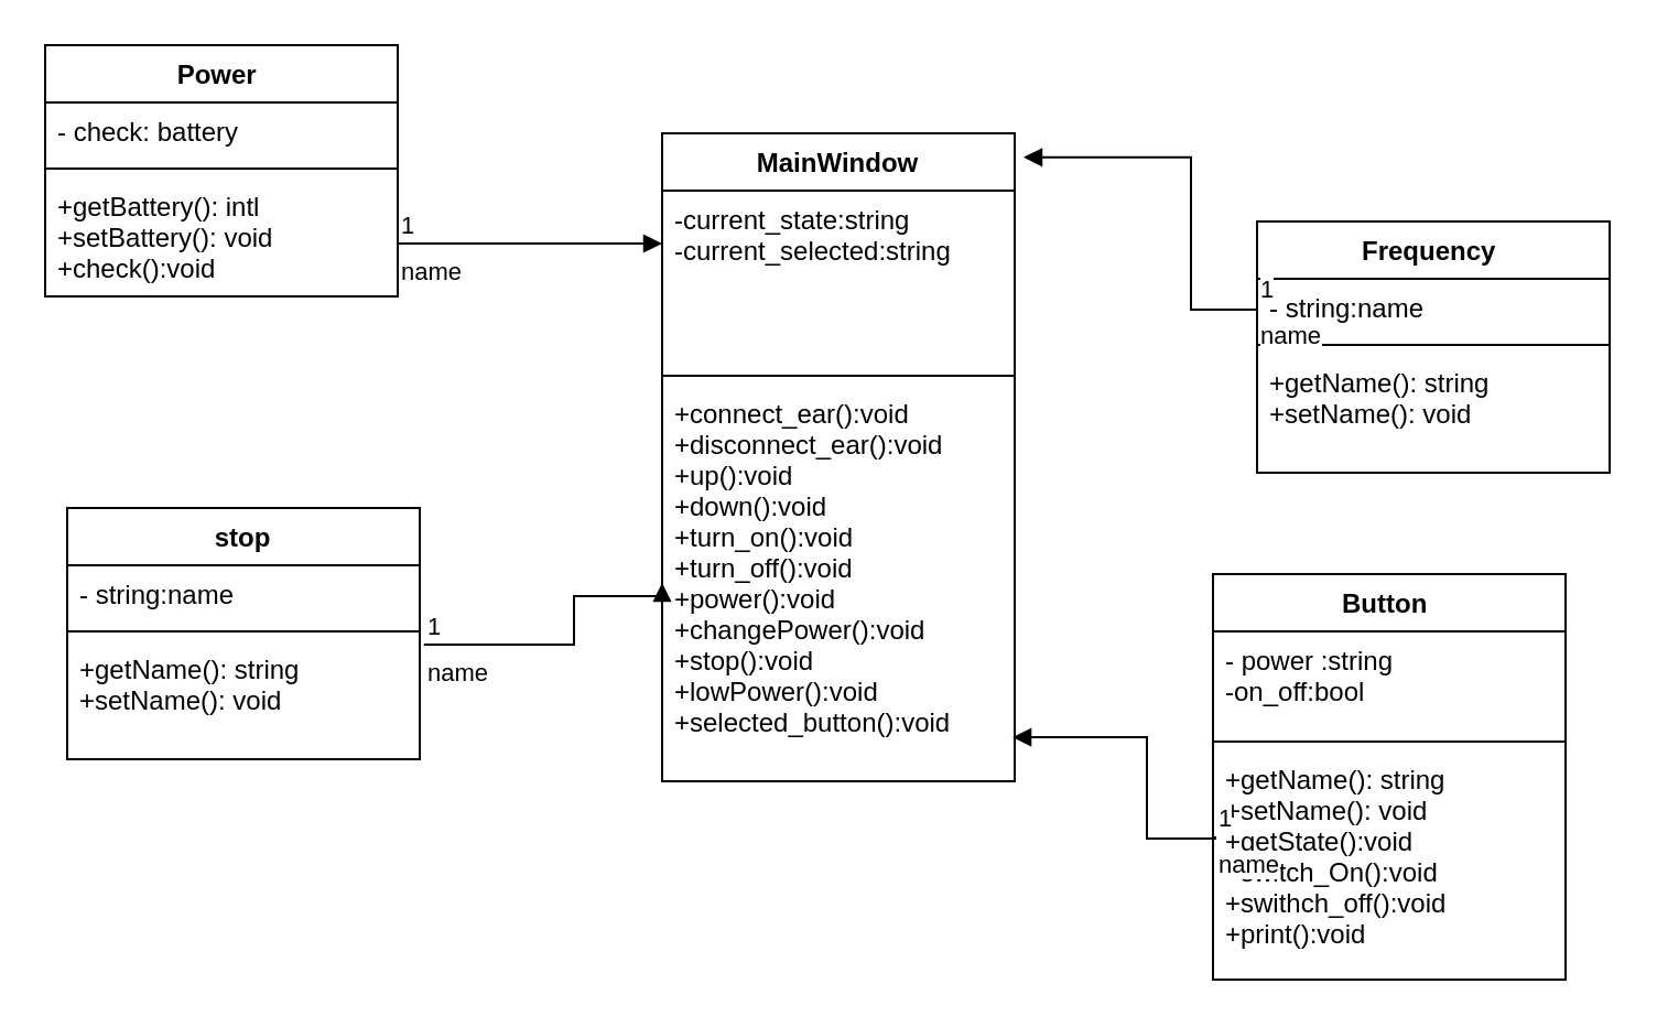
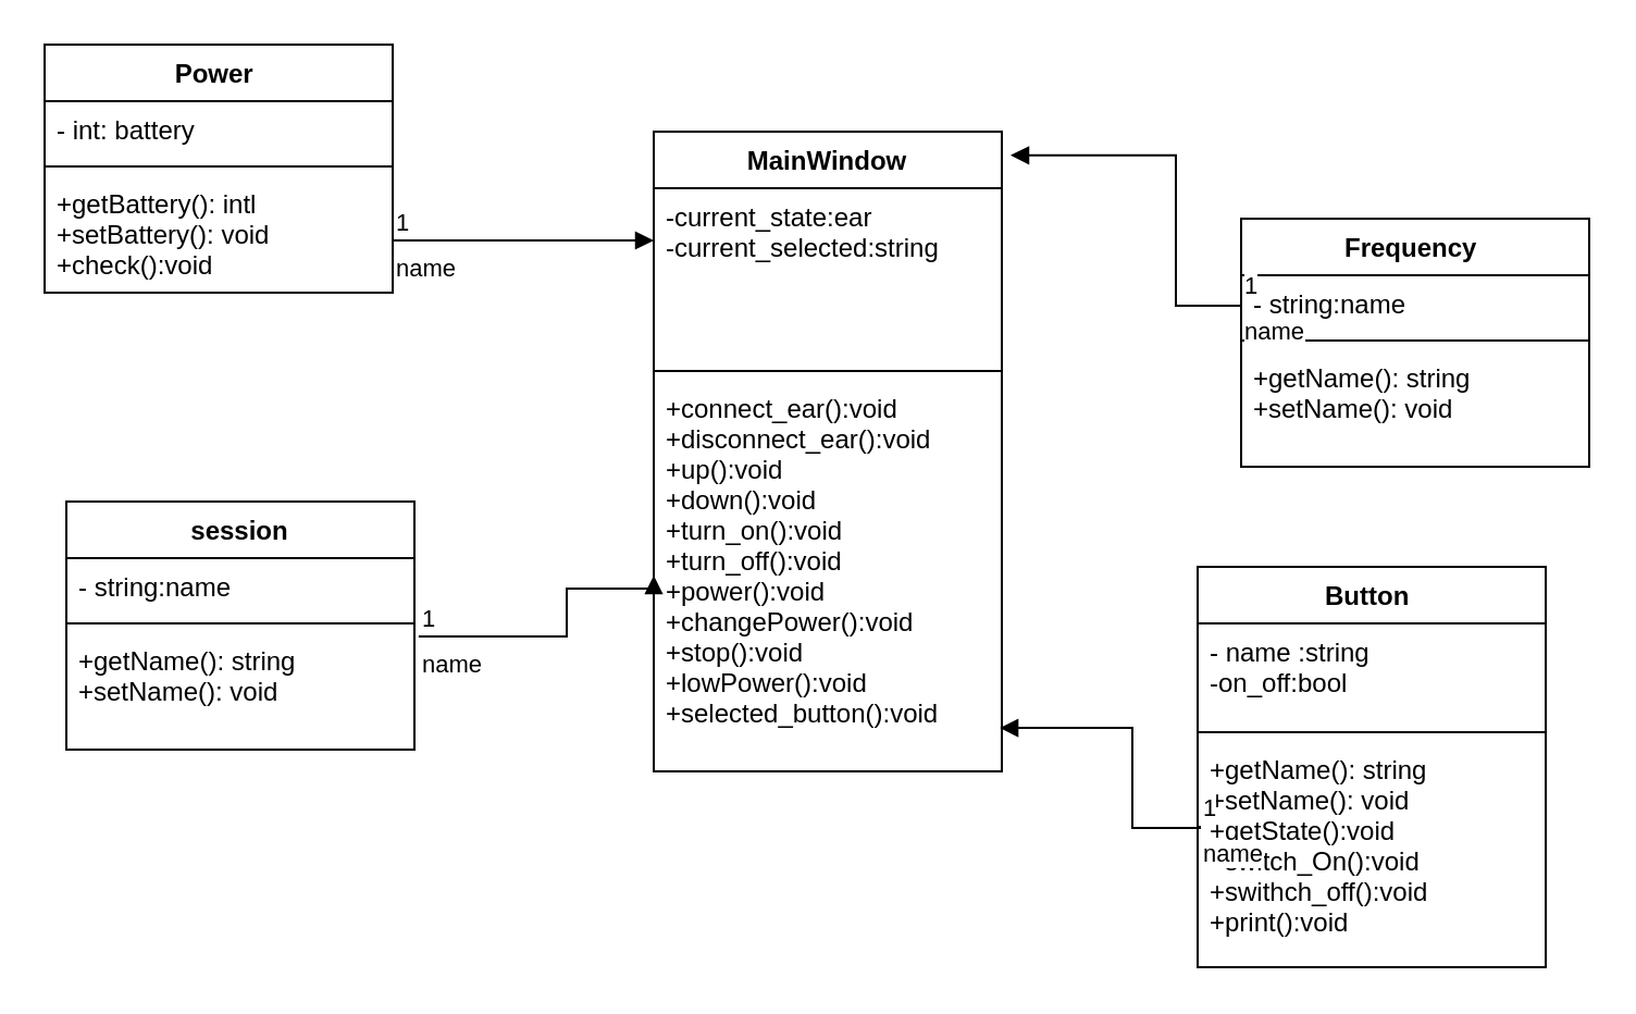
  <mxCell id="0" />
  <mxCell id="1" parent="0" />
  <mxCell id="2" value="Power " style="swimlane;fontStyle=1;align=center;verticalAlign=top;childLayout=stackLayout;horizontal=1;startSize=26;horizontalStack=0;resizeParent=1;resizeParentMax=0;resizeLast=0;collapsible=1;marginBottom=0;" vertex="1" parent="1"><mxGeometry x="20" y="20" width="160" height="114" as="geometry" /></mxCell>
- <mxCell id="3" value="- check: battery " style="text;strokeColor=none;fillColor=none;align=left;verticalAlign=top;spacingLeft=4;spacingRight=4;overflow=hidden;rotatable=0;points=[[0,0.5],[1,0.5]];portConstraint=eastwest;" vertex="1" parent="2"><mxGeometry y="26" width="160" height="26" as="geometry" /></mxCell>
+ <mxCell id="3" value="- int: battery " style="text;strokeColor=none;fillColor=none;align=left;verticalAlign=top;spacingLeft=4;spacingRight=4;overflow=hidden;rotatable=0;points=[[0,0.5],[1,0.5]];portConstraint=eastwest;" vertex="1" parent="2"><mxGeometry y="26" width="160" height="26" as="geometry" /></mxCell>
  <mxCell id="4" value="" style="line;strokeWidth=1;fillColor=none;align=left;verticalAlign=middle;spacingTop=-1;spacingLeft=3;spacingRight=3;rotatable=0;labelPosition=right;points=[];portConstraint=eastwest;strokeColor=inherit;" vertex="1" parent="2"><mxGeometry y="52" width="160" height="8" as="geometry" /></mxCell>
  <mxCell id="5" value="+getBattery(): intl&#10;+setBattery(): void &#10;+check():void" style="text;strokeColor=none;fillColor=none;align=left;verticalAlign=top;spacingLeft=4;spacingRight=4;overflow=hidden;rotatable=0;points=[[0,0.5],[1,0.5]];portConstraint=eastwest;" vertex="1" parent="2"><mxGeometry y="60" width="160" height="54" as="geometry" /></mxCell>
- <mxCell id="6" value="stop" style="swimlane;fontStyle=1;align=center;verticalAlign=top;childLayout=stackLayout;horizontal=1;startSize=26;horizontalStack=0;resizeParent=1;resizeParentMax=0;resizeLast=0;collapsible=1;marginBottom=0;" vertex="1" parent="1"><mxGeometry x="30" y="230" width="160" height="114" as="geometry" /></mxCell>
+ <mxCell id="6" value="session" style="swimlane;fontStyle=1;align=center;verticalAlign=top;childLayout=stackLayout;horizontal=1;startSize=26;horizontalStack=0;resizeParent=1;resizeParentMax=0;resizeLast=0;collapsible=1;marginBottom=0;" vertex="1" parent="1"><mxGeometry x="30" y="230" width="160" height="114" as="geometry" /></mxCell>
  <mxCell id="7" value="- string:name " style="text;strokeColor=none;fillColor=none;align=left;verticalAlign=top;spacingLeft=4;spacingRight=4;overflow=hidden;rotatable=0;points=[[0,0.5],[1,0.5]];portConstraint=eastwest;" vertex="1" parent="6"><mxGeometry y="26" width="160" height="26" as="geometry" /></mxCell>
  <mxCell id="8" value="" style="line;strokeWidth=1;fillColor=none;align=left;verticalAlign=middle;spacingTop=-1;spacingLeft=3;spacingRight=3;rotatable=0;labelPosition=right;points=[];portConstraint=eastwest;strokeColor=inherit;" vertex="1" parent="6"><mxGeometry y="52" width="160" height="8" as="geometry" /></mxCell>
  <mxCell id="9" value="+getName(): string&#10;+setName(): void " style="text;strokeColor=none;fillColor=none;align=left;verticalAlign=top;spacingLeft=4;spacingRight=4;overflow=hidden;rotatable=0;points=[[0,0.5],[1,0.5]];portConstraint=eastwest;" vertex="1" parent="6"><mxGeometry y="60" width="160" height="54" as="geometry" /></mxCell>
  <mxCell id="10" value="Frequency " style="swimlane;fontStyle=1;align=center;verticalAlign=top;childLayout=stackLayout;horizontal=1;startSize=26;horizontalStack=0;resizeParent=1;resizeParentMax=0;resizeLast=0;collapsible=1;marginBottom=0;" vertex="1" parent="1"><mxGeometry x="570" y="100" width="160" height="114" as="geometry" /></mxCell>
  <mxCell id="11" value="- string:name " style="text;strokeColor=none;fillColor=none;align=left;verticalAlign=top;spacingLeft=4;spacingRight=4;overflow=hidden;rotatable=0;points=[[0,0.5],[1,0.5]];portConstraint=eastwest;" vertex="1" parent="10"><mxGeometry y="26" width="160" height="26" as="geometry" /></mxCell>
  <mxCell id="12" value="" style="line;strokeWidth=1;fillColor=none;align=left;verticalAlign=middle;spacingTop=-1;spacingLeft=3;spacingRight=3;rotatable=0;labelPosition=right;points=[];portConstraint=eastwest;strokeColor=inherit;" vertex="1" parent="10"><mxGeometry y="52" width="160" height="8" as="geometry" /></mxCell>
  <mxCell id="13" value="+getName(): string&#10;+setName(): void " style="text;strokeColor=none;fillColor=none;align=left;verticalAlign=top;spacingLeft=4;spacingRight=4;overflow=hidden;rotatable=0;points=[[0,0.5],[1,0.5]];portConstraint=eastwest;" vertex="1" parent="10"><mxGeometry y="60" width="160" height="54" as="geometry" /></mxCell>
  <mxCell id="14" value="MainWindow" style="swimlane;fontStyle=1;align=center;verticalAlign=top;childLayout=stackLayout;horizontal=1;startSize=26;horizontalStack=0;resizeParent=1;resizeParentMax=0;resizeLast=0;collapsible=1;marginBottom=0;" vertex="1" parent="1"><mxGeometry x="300" y="60" width="160" height="294" as="geometry" /></mxCell>
- <mxCell id="15" value="-current_state:string&#10;-current_selected:string " style="text;strokeColor=none;fillColor=none;align=left;verticalAlign=top;spacingLeft=4;spacingRight=4;overflow=hidden;rotatable=0;points=[[0,0.5],[1,0.5]];portConstraint=eastwest;" vertex="1" parent="14"><mxGeometry y="26" width="160" height="80" as="geometry" /></mxCell>
+ <mxCell id="15" value="-current_state:ear&#10;-current_selected:string " style="text;strokeColor=none;fillColor=none;align=left;verticalAlign=top;spacingLeft=4;spacingRight=4;overflow=hidden;rotatable=0;points=[[0,0.5],[1,0.5]];portConstraint=eastwest;" vertex="1" parent="14"><mxGeometry y="26" width="160" height="80" as="geometry" /></mxCell>
  <mxCell id="16" value="" style="line;strokeWidth=1;fillColor=none;align=left;verticalAlign=middle;spacingTop=-1;spacingLeft=3;spacingRight=3;rotatable=0;labelPosition=right;points=[];portConstraint=eastwest;strokeColor=inherit;" vertex="1" parent="14"><mxGeometry y="106" width="160" height="8" as="geometry" /></mxCell>
  <mxCell id="17" value="+connect_ear():void&#10;+disconnect_ear():void&#10;+up():void&#10;+down():void&#10;+turn_on():void&#10;+turn_off():void&#10;+power():void&#10;+changePower():void&#10;+stop():void&#10;+lowPower():void&#10;+selected_button():void" style="text;strokeColor=none;fillColor=none;align=left;verticalAlign=top;spacingLeft=4;spacingRight=4;overflow=hidden;rotatable=0;points=[[0,0.5],[1,0.5]];portConstraint=eastwest;" vertex="1" parent="14"><mxGeometry y="114" width="160" height="180" as="geometry" /></mxCell>
  <mxCell id="18" value="Button " style="swimlane;fontStyle=1;align=center;verticalAlign=top;childLayout=stackLayout;horizontal=1;startSize=26;horizontalStack=0;resizeParent=1;resizeParentMax=0;resizeLast=0;collapsible=1;marginBottom=0;" vertex="1" parent="1"><mxGeometry x="550" y="260" width="160" height="184" as="geometry" /></mxCell>
- <mxCell id="19" value="- power :string&#10;-on_off:bool" style="text;strokeColor=none;fillColor=none;align=left;verticalAlign=top;spacingLeft=4;spacingRight=4;overflow=hidden;rotatable=0;points=[[0,0.5],[1,0.5]];portConstraint=eastwest;" vertex="1" parent="18"><mxGeometry y="26" width="160" height="46" as="geometry" /></mxCell>
+ <mxCell id="19" value="- name :string&#10;-on_off:bool" style="text;strokeColor=none;fillColor=none;align=left;verticalAlign=top;spacingLeft=4;spacingRight=4;overflow=hidden;rotatable=0;points=[[0,0.5],[1,0.5]];portConstraint=eastwest;" vertex="1" parent="18"><mxGeometry y="26" width="160" height="46" as="geometry" /></mxCell>
  <mxCell id="20" value="" style="line;strokeWidth=1;fillColor=none;align=left;verticalAlign=middle;spacingTop=-1;spacingLeft=3;spacingRight=3;rotatable=0;labelPosition=right;points=[];portConstraint=eastwest;strokeColor=inherit;" vertex="1" parent="18"><mxGeometry y="72" width="160" height="8" as="geometry" /></mxCell>
  <mxCell id="21" value="+getName(): string&#10;+setName(): void &#10;+getState():void&#10;+switch_On():void&#10;+swithch_off():void&#10;+print():void" style="text;strokeColor=none;fillColor=none;align=left;verticalAlign=top;spacingLeft=4;spacingRight=4;overflow=hidden;rotatable=0;points=[[0,0.5],[1,0.5]];portConstraint=eastwest;" vertex="1" parent="18"><mxGeometry y="80" width="160" height="104" as="geometry" /></mxCell>
  <mxCell id="22" value="name" style="endArrow=block;endFill=1;html=1;edgeStyle=orthogonalEdgeStyle;align=left;verticalAlign=top;rounded=0;exitX=1.012;exitY=0.037;exitDx=0;exitDy=0;exitPerimeter=0;entryX=0;entryY=0.5;entryDx=0;entryDy=0;" edge="1" parent="1" source="9" target="17"><mxGeometry x="-1" relative="1" as="geometry"><mxPoint x="180" y="410" as="sourcePoint" /><mxPoint x="290" y="270" as="targetPoint" /><Array as="points"><mxPoint x="260" y="292" /><mxPoint x="260" y="270" /><mxPoint x="300" y="270" /></Array></mxGeometry></mxCell>
  <mxCell id="23" value="1" style="edgeLabel;resizable=0;html=1;align=left;verticalAlign=bottom;" connectable="0" vertex="1" parent="22"><mxGeometry x="-1" relative="1" as="geometry" /></mxCell>
  <mxCell id="24" value="name" style="endArrow=block;endFill=1;html=1;edgeStyle=orthogonalEdgeStyle;align=left;verticalAlign=top;rounded=0;" edge="1" parent="1"><mxGeometry x="-1" relative="1" as="geometry"><mxPoint x="180" y="110" as="sourcePoint" /><mxPoint x="300" y="110" as="targetPoint" /></mxGeometry></mxCell>
  <mxCell id="25" value="1" style="edgeLabel;resizable=0;html=1;align=left;verticalAlign=bottom;" connectable="0" vertex="1" parent="24"><mxGeometry x="-1" relative="1" as="geometry" /></mxCell>
  <mxCell id="26" value="name" style="endArrow=block;endFill=1;html=1;edgeStyle=orthogonalEdgeStyle;align=left;verticalAlign=top;rounded=0;entryX=0.994;entryY=0.889;entryDx=0;entryDy=0;entryPerimeter=0;exitX=0.006;exitY=0.375;exitDx=0;exitDy=0;exitPerimeter=0;" edge="1" parent="1" source="21" target="17"><mxGeometry x="-1" relative="1" as="geometry"><mxPoint x="540" y="380" as="sourcePoint" /><mxPoint x="460" y="470" as="targetPoint" /><Array as="points"><mxPoint x="551" y="380" /><mxPoint x="520" y="380" /><mxPoint x="520" y="334" /></Array></mxGeometry></mxCell>
  <mxCell id="27" value="1" style="edgeLabel;resizable=0;html=1;align=left;verticalAlign=bottom;" connectable="0" vertex="1" parent="26"><mxGeometry x="-1" relative="1" as="geometry" /></mxCell>
  <mxCell id="28" value="name" style="endArrow=block;endFill=1;html=1;edgeStyle=orthogonalEdgeStyle;align=left;verticalAlign=top;rounded=0;exitX=0;exitY=0.5;exitDx=0;exitDy=0;entryX=1.025;entryY=0.037;entryDx=0;entryDy=0;entryPerimeter=0;" edge="1" parent="1" source="11" target="14"><mxGeometry x="-1" relative="1" as="geometry"><mxPoint x="560" y="140" as="sourcePoint" /><mxPoint x="470" y="70" as="targetPoint" /><Array as="points"><mxPoint x="570" y="140" /><mxPoint x="540" y="140" /><mxPoint x="540" y="71" /></Array></mxGeometry></mxCell>
  <mxCell id="29" value="1" style="edgeLabel;resizable=0;html=1;align=left;verticalAlign=bottom;" connectable="0" vertex="1" parent="28"><mxGeometry x="-1" relative="1" as="geometry" /></mxCell>
